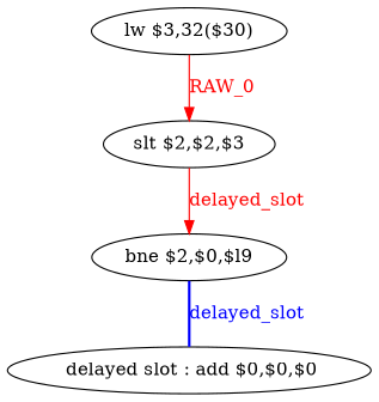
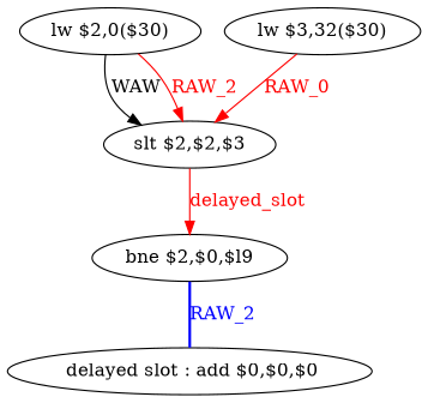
  digraph {
    node [shape=ellipse]
    edge [color=red fontcolor=red]
    n1 [label=" delayed slot : add $0,$0,$0"]
    n2 [label="bne $2,$0,$l9"]
+   n3 [label="lw $2,0($30)"]
    n4 [label="slt $2,$2,$3"]
    n5 [label="lw $3,32($30)"]
-   n2 -> n1 [color=blue dir=none fontcolor=blue label=delayed_slot style=bold]
+   n2 -> n1 [color=blue dir=none fontcolor=blue label=RAW_2 style=bold]
+   n3 -> n4 [label=WAW color="" fontcolor=""]
+   n3 -> n4 [label=RAW_2]
    n4 -> n2 [label=delayed_slot]
    n5 -> n4 [label=RAW_0]
  }
